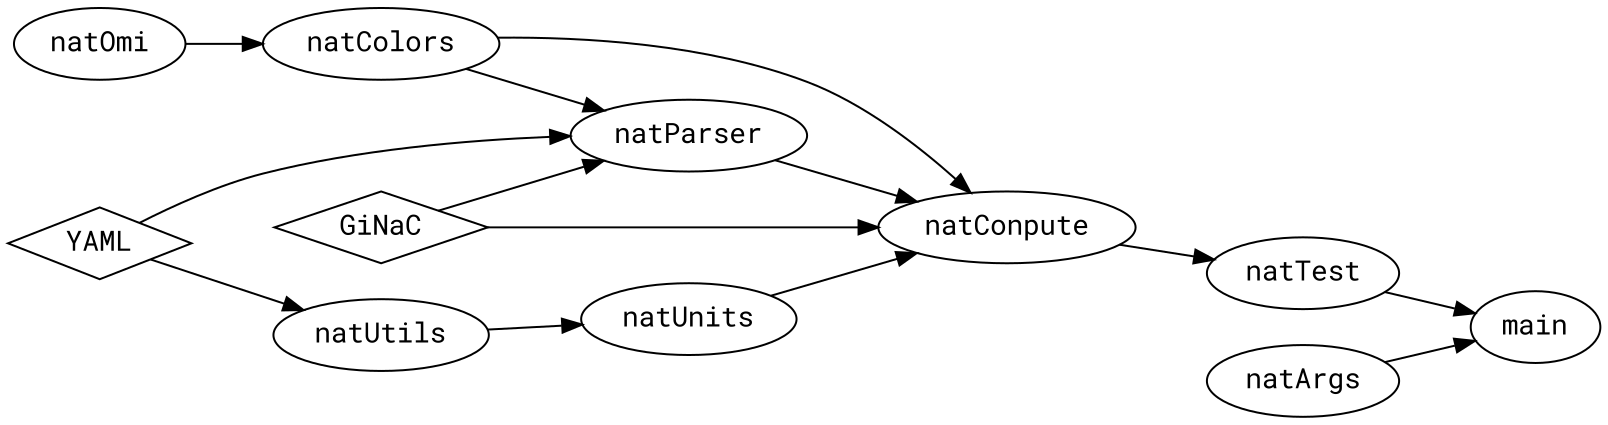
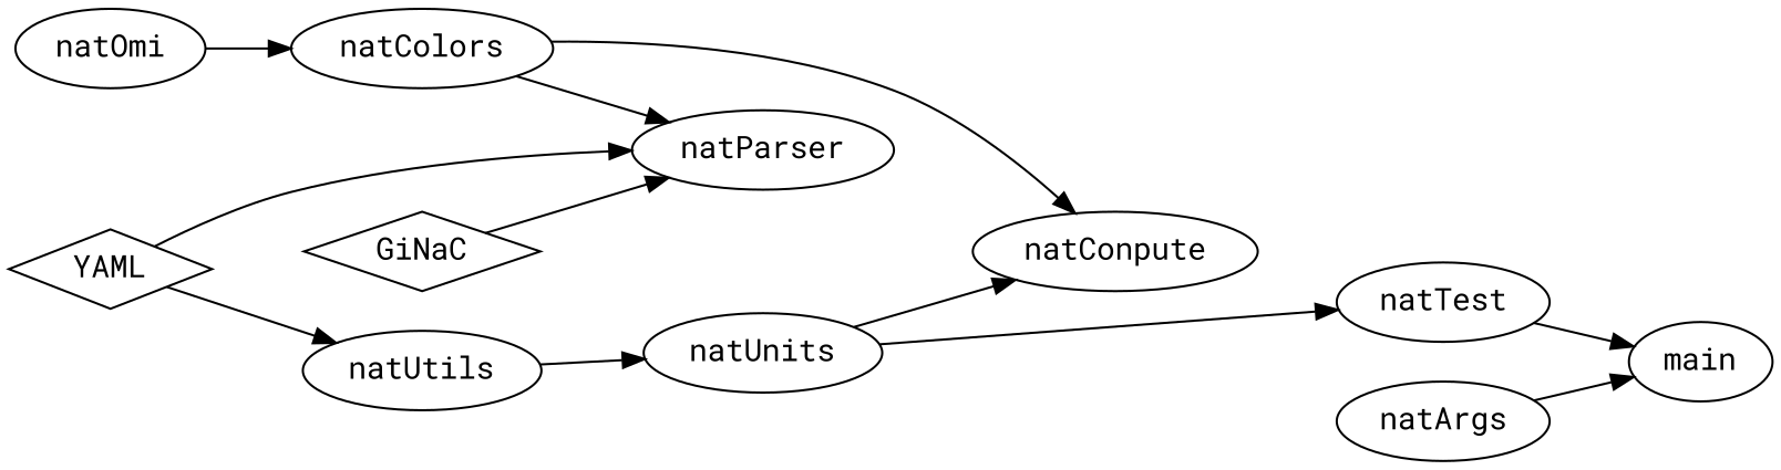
  digraph {
    fontname="Roboto Mono"
    rankdir=LR
    node [fontname="Roboto Mono"]
    edge [fontname="Roboto Mono"]
    natOmi
    natColors
    GiNaC [shape=diamond]
    natParser
    natConpute
    natTest
    YAML [shape=diamond]
    natUtils
    natUnits
    natArgs
    main
    natOmi -> natColors
    natColors -> natParser
    natColors -> natConpute
    GiNaC -> natParser
-   GiNaC -> natConpute
-   natParser -> natConpute
-   natConpute -> natTest
+   natUnits -> natTest
    natTest -> main
    YAML -> natParser
    YAML -> natUtils
    natUtils -> natUnits
    natUnits -> natConpute
    natArgs -> main
  }
